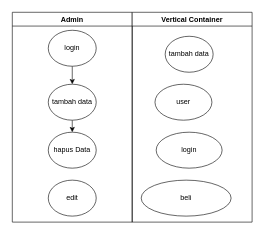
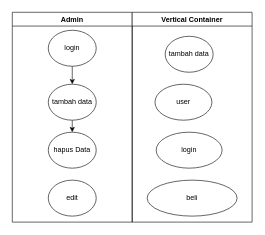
  <mxCell id="0" />
  <mxCell id="1" parent="0" />
  <mxCell id="2" value="Admin" style="swimlane;whiteSpace=wrap;html=1;" vertex="1" parent="1"><mxGeometry x="20" y="20" width="200" height="350" as="geometry" /></mxCell>
  <mxCell id="3" style="edgeStyle=orthogonalEdgeStyle;rounded=0;orthogonalLoop=1;jettySize=auto;html=1;exitX=0.5;exitY=1;exitDx=0;exitDy=0;entryX=0.5;entryY=0;entryDx=0;entryDy=0;" edge="1" parent="2" source="4" target="6"><mxGeometry relative="1" as="geometry" /></mxCell>
  <mxCell id="4" value="login" style="ellipse;whiteSpace=wrap;html=1;" vertex="1" parent="2"><mxGeometry x="60" y="30" width="80" height="60" as="geometry" /></mxCell>
  <mxCell id="5" style="edgeStyle=orthogonalEdgeStyle;rounded=0;orthogonalLoop=1;jettySize=auto;html=1;exitX=0.5;exitY=1;exitDx=0;exitDy=0;entryX=0.5;entryY=0;entryDx=0;entryDy=0;" edge="1" parent="2" source="6" target="7"><mxGeometry relative="1" as="geometry" /></mxCell>
  <mxCell id="6" value="tambah data" style="ellipse;whiteSpace=wrap;html=1;" vertex="1" parent="2"><mxGeometry x="60" y="120" width="80" height="60" as="geometry" /></mxCell>
  <mxCell id="7" value="hapus Data" style="ellipse;whiteSpace=wrap;html=1;" vertex="1" parent="2"><mxGeometry x="60" y="200" width="80" height="60" as="geometry" /></mxCell>
  <mxCell id="8" value="edit" style="ellipse;whiteSpace=wrap;html=1;" vertex="1" parent="2"><mxGeometry x="60" y="280" width="80" height="60" as="geometry" /></mxCell>
  <mxCell id="9" value="Vertical Container" style="swimlane;whiteSpace=wrap;html=1;" vertex="1" parent="1"><mxGeometry x="220" y="20" width="200" height="350" as="geometry" /></mxCell>
  <mxCell id="10" value="tambah data" style="ellipse;whiteSpace=wrap;html=1;" vertex="1" parent="9"><mxGeometry x="55" y="40" width="80" height="60" as="geometry" /></mxCell>
  <mxCell id="11" value="user" style="ellipse;whiteSpace=wrap;html=1;" vertex="1" parent="9"><mxGeometry x="38" y="120" width="95" height="60" as="geometry" /></mxCell>
  <mxCell id="12" value="login" style="ellipse;whiteSpace=wrap;html=1;" vertex="1" parent="9"><mxGeometry x="40" y="200" width="110" height="60" as="geometry" /></mxCell>
- <mxCell id="13" value="beli" style="ellipse;whiteSpace=wrap;html=1;" vertex="1" parent="9"><mxGeometry x="15" y="280" width="150" height="60" as="geometry" /></mxCell>
+ <mxCell id="13" value="beli" style="ellipse;whiteSpace=wrap;html=1;" vertex="1" parent="9"><mxGeometry x="25" y="280" width="150" height="60" as="geometry" /></mxCell>
